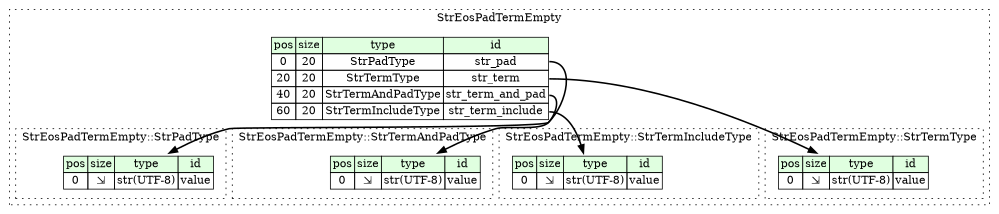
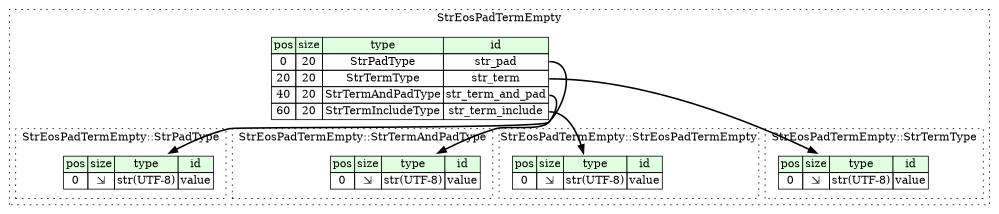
  digraph {
    rankdir=TB
    node [shape=plaintext]
    edge [style=bold]
    n1 [label=<<TABLE BORDER="0" CELLBORDER="1" CELLSPACING="0"> 				<TR><TD BGCOLOR="#E0FFE0">pos</TD><TD BGCOLOR="#E0FFE0">size</TD><TD BGCOLOR="#E0FFE0">type</TD><TD BGCOLOR="#E0FFE0">id</TD></TR> 				<TR><TD PORT="value_pos">0</TD><TD PORT="value_size">⇲</TD><TD>str(UTF-8)</TD><TD PORT="value_type">value</TD></TR> 			</TABLE>>]
    n2 [label=<<TABLE BORDER="0" CELLBORDER="1" CELLSPACING="0"> 				<TR><TD BGCOLOR="#E0FFE0">pos</TD><TD BGCOLOR="#E0FFE0">size</TD><TD BGCOLOR="#E0FFE0">type</TD><TD BGCOLOR="#E0FFE0">id</TD></TR> 				<TR><TD PORT="value_pos">0</TD><TD PORT="value_size">⇲</TD><TD>str(UTF-8)</TD><TD PORT="value_type">value</TD></TR> 			</TABLE>>]
    n3 [label=<<TABLE BORDER="0" CELLBORDER="1" CELLSPACING="0"> 				<TR><TD BGCOLOR="#E0FFE0">pos</TD><TD BGCOLOR="#E0FFE0">size</TD><TD BGCOLOR="#E0FFE0">type</TD><TD BGCOLOR="#E0FFE0">id</TD></TR> 				<TR><TD PORT="value_pos">0</TD><TD PORT="value_size">⇲</TD><TD>str(UTF-8)</TD><TD PORT="value_type">value</TD></TR> 			</TABLE>>]
    n4 [label=<<TABLE BORDER="0" CELLBORDER="1" CELLSPACING="0"> 				<TR><TD BGCOLOR="#E0FFE0">pos</TD><TD BGCOLOR="#E0FFE0">size</TD><TD BGCOLOR="#E0FFE0">type</TD><TD BGCOLOR="#E0FFE0">id</TD></TR> 				<TR><TD PORT="value_pos">0</TD><TD PORT="value_size">⇲</TD><TD>str(UTF-8)</TD><TD PORT="value_type">value</TD></TR> 			</TABLE>>]
    n5 [label=<<TABLE BORDER="0" CELLBORDER="1" CELLSPACING="0"> 			<TR><TD BGCOLOR="#E0FFE0">pos</TD><TD BGCOLOR="#E0FFE0">size</TD><TD BGCOLOR="#E0FFE0">type</TD><TD BGCOLOR="#E0FFE0">id</TD></TR> 			<TR><TD PORT="str_pad_pos">0</TD><TD PORT="str_pad_size">20</TD><TD>StrPadType</TD><TD PORT="str_pad_type">str_pad</TD></TR> 			<TR><TD PORT="str_term_pos">20</TD><TD PORT="str_term_size">20</TD><TD>StrTermType</TD><TD PORT="str_term_type">str_term</TD></TR> 			<TR><TD PORT="str_term_and_pad_pos">40</TD><TD PORT="str_term_and_pad_size">20</TD><TD>StrTermAndPadType</TD><TD PORT="str_term_and_pad_type">str_term_and_pad</TD></TR> 			<TR><TD PORT="str_term_include_pos">60</TD><TD PORT="str_term_include_size">20</TD><TD>StrTermIncludeType</TD><TD PORT="str_term_include_type">str_term_include</TD></TR> 		</TABLE>>]
    subgraph cluster_1 {
      label=StrEosPadTermEmpty
      style=dotted
      n5
      subgraph cluster_2 {
        label="StrEosPadTermEmpty::StrPadType"
        style=dotted
        n1
      }
      subgraph cluster_3 {
        label="StrEosPadTermEmpty::StrTermAndPadType"
        style=dotted
        n2
      }
      subgraph cluster_4 {
-       label="StrEosPadTermEmpty::StrTermIncludeType"
+       label="StrEosPadTermEmpty::StrEosPadTermEmpty"
        style=dotted
        n3
      }
      subgraph cluster_5 {
        label="StrEosPadTermEmpty::StrTermType"
        style=dotted
        n4
      }
    }
    n5 -> n1 [tailport=str_pad_type]
    n5 -> n2 [tailport=str_term_and_pad_type]
    n5 -> n3 [tailport=str_term_include_type]
    n5 -> n4 [tailport=str_term_type]
  }
